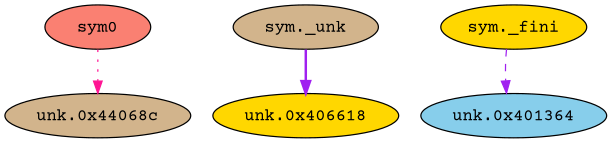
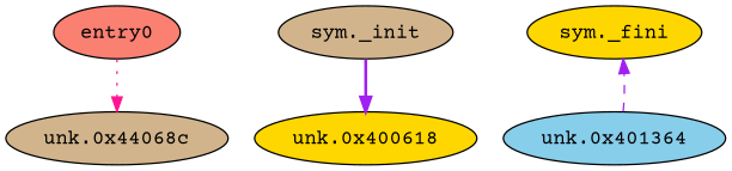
  digraph {
    fontname="Courier Prime"
    node [fillcolor=tan fontname="Courier Prime" style=filled]
    edge [color=purple fontname="Courier Prime"]
-   n1 [fillcolor=salmon label=sym0]
+   n1 [fillcolor=salmon label=entry0]
    n2 [label="unk.0x44068c"]
-   n3 [label="sym._unk"]
-   n4 [fillcolor=gold label="unk.0x406618"]
+   n3 [label="sym._init"]
+   n4 [fillcolor=gold label="unk.0x400618"]
    n5 [fillcolor=gold label="sym._fini"]
    n6 [fillcolor=skyblue label="unk.0x401364"]
    n1 -> n2 [color=deeppink style=dotted]
    n3 -> n4 [style=bold]
-   n5 -> n6 [style=dashed]
+   n6 -> n5 [style=dashed]
  }
